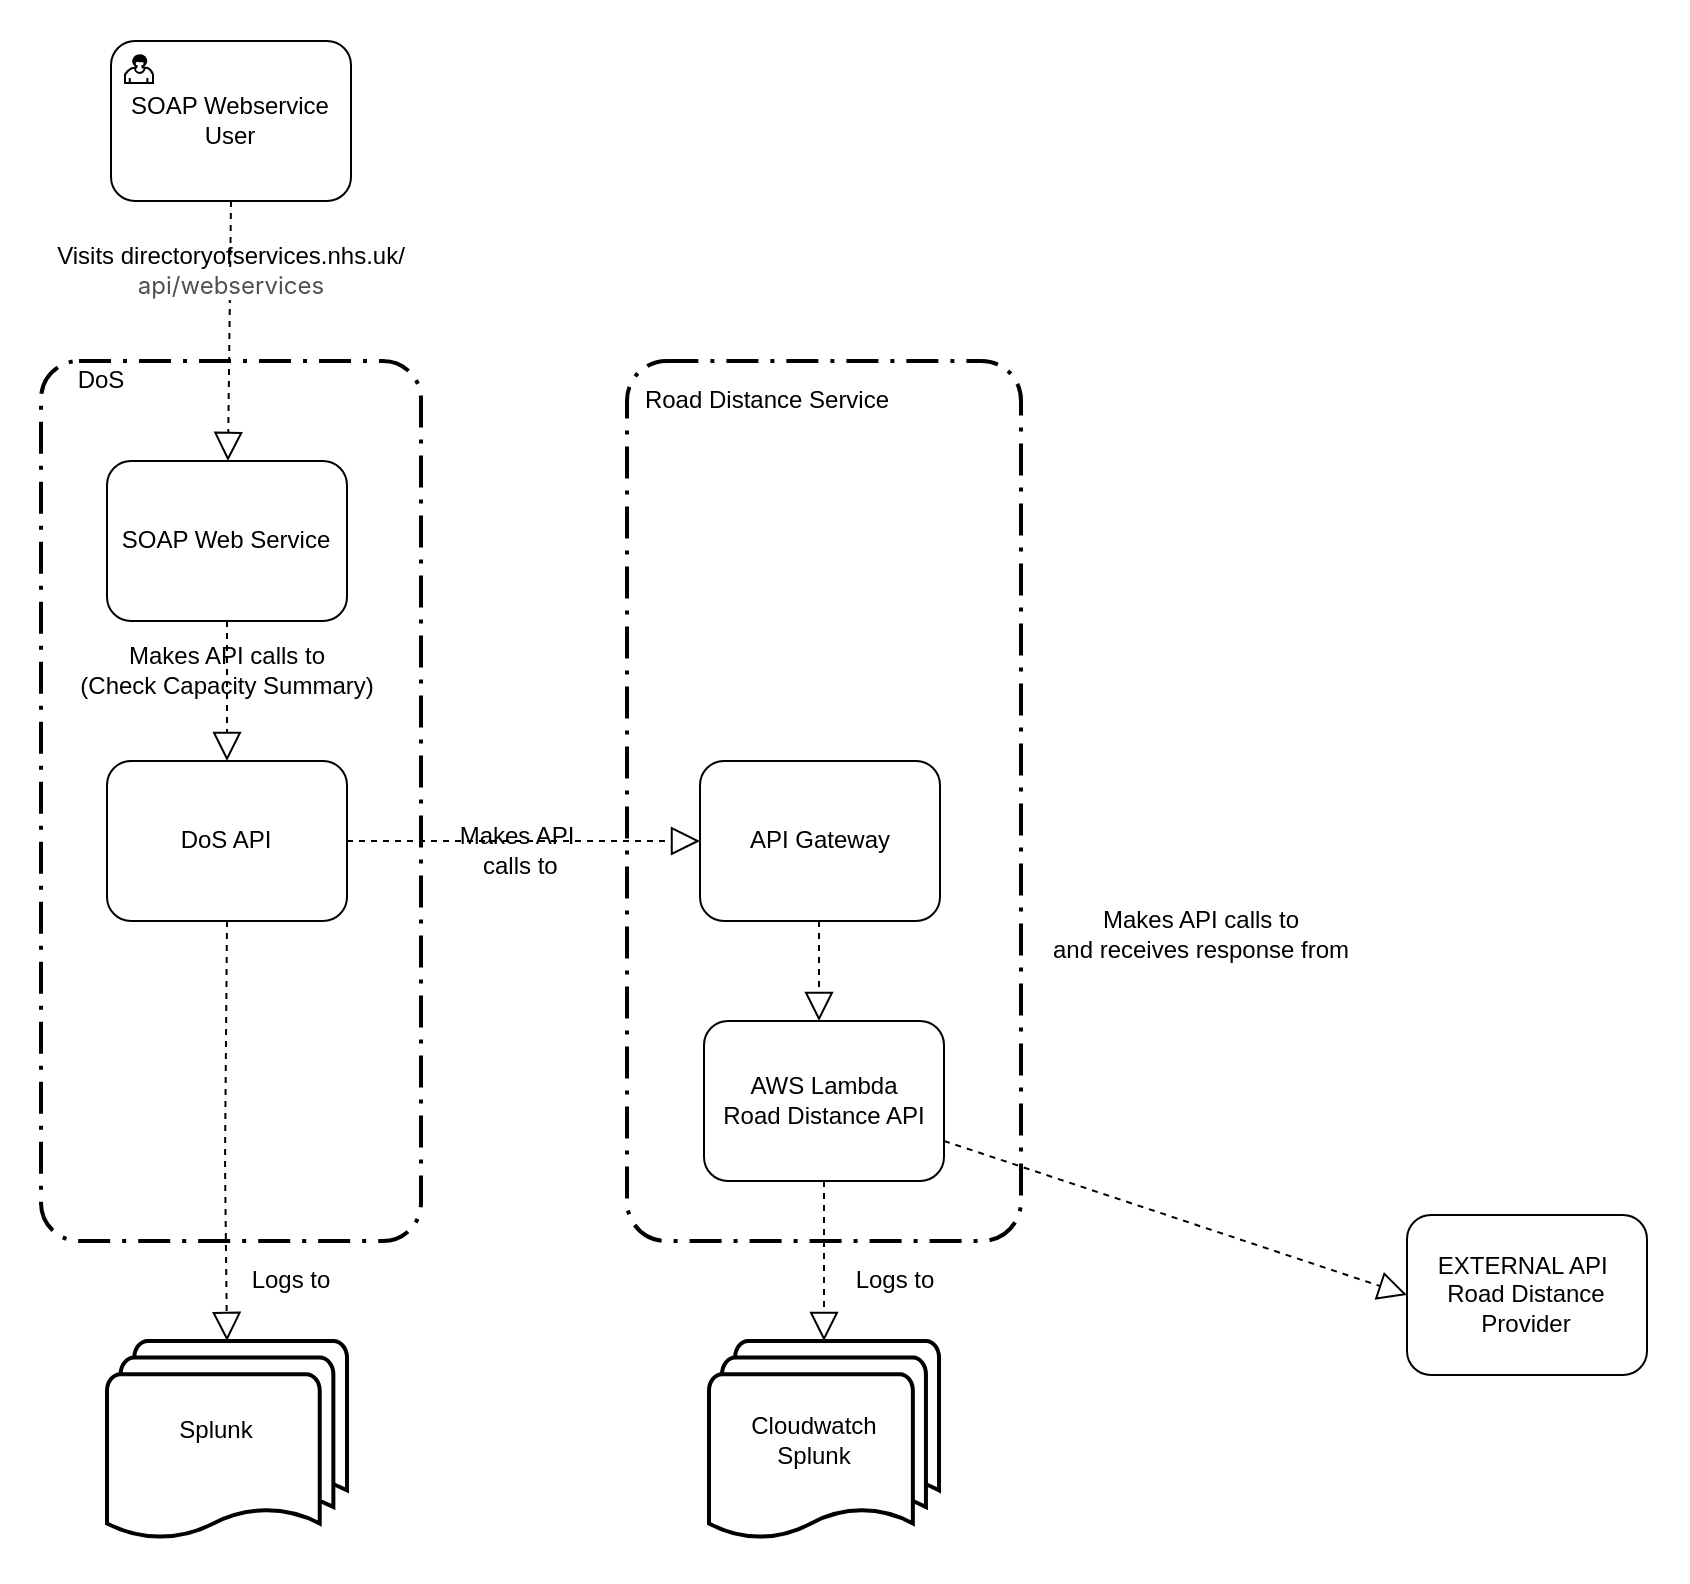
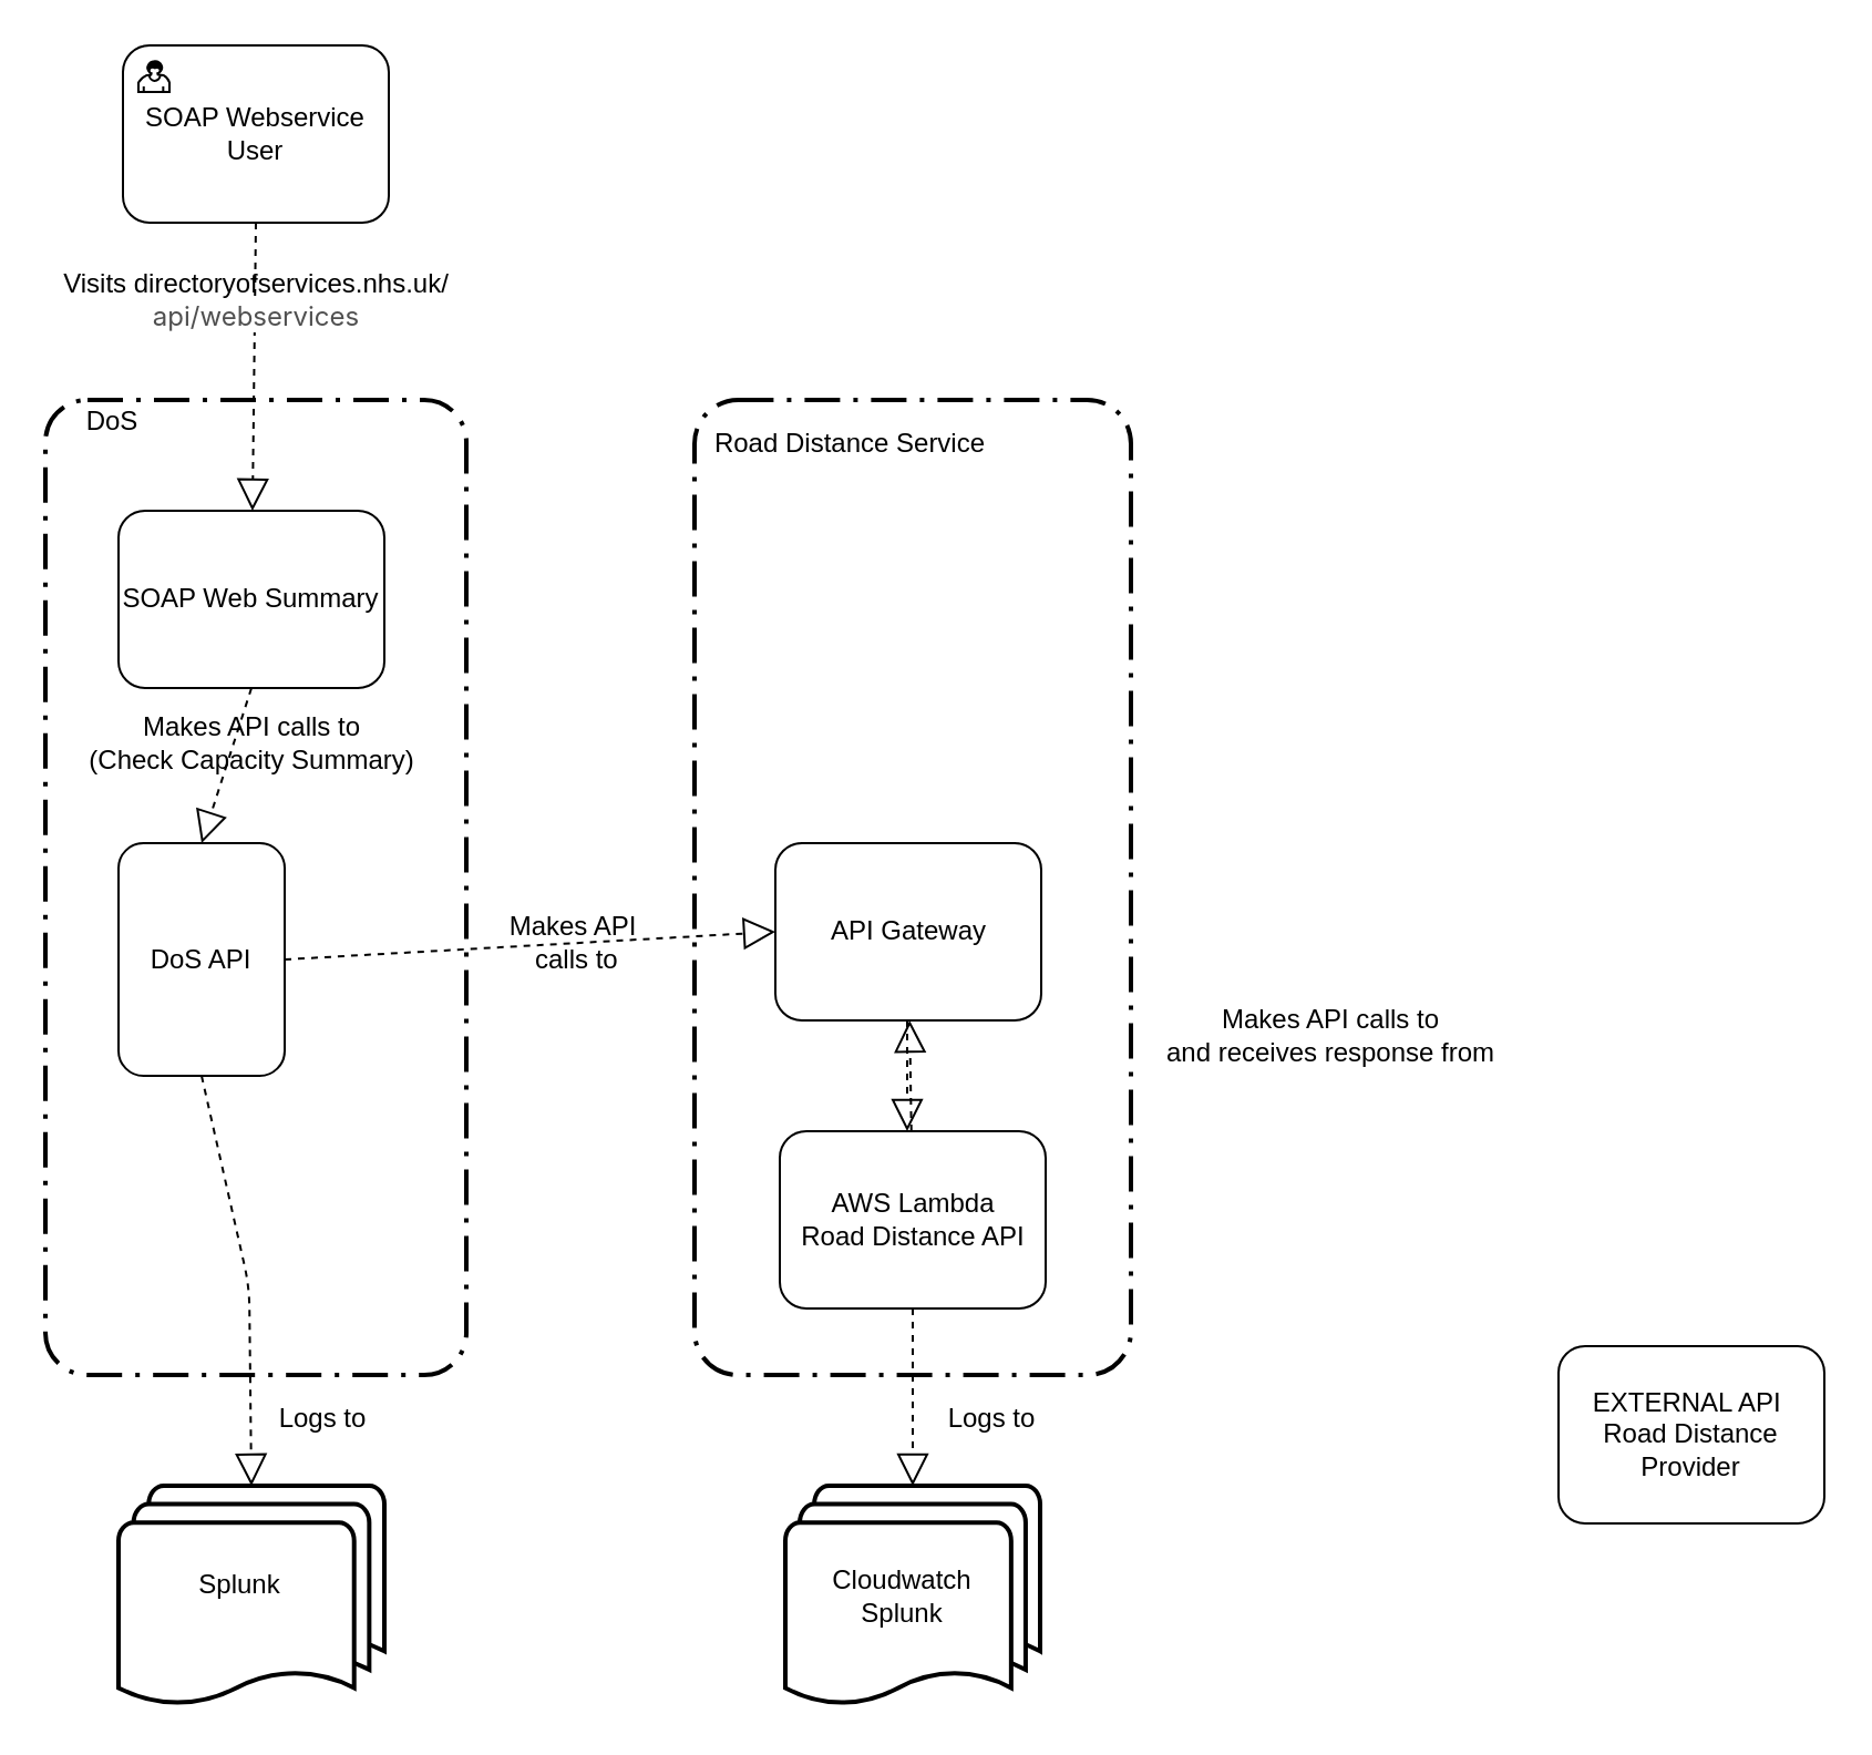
  <mxCell id="0" />
  <mxCell id="1" parent="0" />
  <mxCell id="2" value="" style="rounded=1;arcSize=10;dashed=1;strokeColor=#000000;fillColor=none;gradientColor=none;dashPattern=8 3 1 3;strokeWidth=2;" parent="1" vertex="1"><mxGeometry x="20" y="180" width="190" height="440" as="geometry" /></mxCell>
  <mxCell id="3" value="" style="rounded=1;arcSize=10;dashed=1;strokeColor=#000000;fillColor=none;gradientColor=none;dashPattern=8 3 1 3;strokeWidth=2;" parent="1" vertex="1"><mxGeometry x="313" y="180" width="197" height="440" as="geometry" /></mxCell>
  <mxCell id="4" value="SOAP Webservice User" style="html=1;whiteSpace=wrap;rounded=1;dropTarget=0;" parent="1" vertex="1"><mxGeometry x="55" y="20" width="120" height="80" as="geometry" /></mxCell>
  <mxCell id="5" value="" style="html=1;shape=mxgraph.bpmn.user_task;outlineConnect=0;" parent="4" vertex="1"><mxGeometry width="14" height="14" relative="1" as="geometry"><mxPoint x="7" y="7" as="offset" /></mxGeometry></mxCell>
  <mxCell id="6" value="AWS Lambda&lt;br&gt;Road Distance API" style="html=1;whiteSpace=wrap;rounded=1;dropTarget=0;" parent="1" vertex="1"><mxGeometry x="351.5" y="510" width="120" height="80" as="geometry" /></mxCell>
- <mxCell id="7" value="DoS API" style="rounded=1;whiteSpace=wrap;html=1;" parent="1" vertex="1"><mxGeometry x="53" y="380" width="120" height="80" as="geometry" /></mxCell>
+ <mxCell id="7" value="DoS API" style="rounded=1;whiteSpace=wrap;html=1;" parent="1" vertex="1"><mxGeometry x="53" y="380" width="75" height="105" as="geometry" /></mxCell>
  <mxCell id="8" value="EXTERNAL API&amp;nbsp;&lt;br&gt;Road Distance Provider" style="rounded=1;whiteSpace=wrap;html=1;" parent="1" vertex="1"><mxGeometry x="703" y="607" width="120" height="80" as="geometry" /></mxCell>
  <mxCell id="9" value="DoS" style="text;html=1;align=center;verticalAlign=middle;resizable=0;points=[];autosize=1;" parent="1" vertex="1"><mxGeometry x="30" y="180" width="40" height="20" as="geometry" /></mxCell>
- <mxCell id="10" value="SOAP Web Service" style="rounded=1;whiteSpace=wrap;html=1;" parent="1" vertex="1"><mxGeometry x="53" y="230" width="120" height="80" as="geometry" /></mxCell>
+ <mxCell id="10" value="SOAP Web Summary" style="rounded=1;whiteSpace=wrap;html=1;" parent="1" vertex="1"><mxGeometry x="53" y="230" width="120" height="80" as="geometry" /></mxCell>
  <mxCell id="11" value="" style="endArrow=block;dashed=1;endFill=0;endSize=12;html=1;exitX=0.5;exitY=1;exitDx=0;exitDy=0;entryX=0.5;entryY=0;entryDx=0;entryDy=0;" parent="1" source="10" target="7" edge="1"><mxGeometry width="160" relative="1" as="geometry"><mxPoint x="70" y="390" as="sourcePoint" /><mxPoint x="230" y="390" as="targetPoint" /></mxGeometry></mxCell>
  <mxCell id="12" value="" style="endArrow=block;dashed=1;endFill=0;endSize=12;html=1;exitX=0.5;exitY=1;exitDx=0;exitDy=0;" parent="1" target="10" edge="1"><mxGeometry width="160" relative="1" as="geometry"><mxPoint x="115" y="100" as="sourcePoint" /><mxPoint x="230" y="350" as="targetPoint" /></mxGeometry></mxCell>
  <mxCell id="13" value="" style="endArrow=block;dashed=1;endFill=0;endSize=12;html=1;exitX=1;exitY=0.5;exitDx=0;exitDy=0;entryX=0;entryY=0.5;entryDx=0;entryDy=0;" parent="1" source="7" target="28" edge="1"><mxGeometry width="160" relative="1" as="geometry"><mxPoint x="310" y="390" as="sourcePoint" /><mxPoint x="470" y="390" as="targetPoint" /><Array as="points" /></mxGeometry></mxCell>
- <mxCell id="14" value="" style="endArrow=block;dashed=1;endFill=0;endSize=12;html=1;entryX=0;entryY=0.5;entryDx=0;entryDy=0;" parent="1" source="6" target="8" edge="1"><mxGeometry width="160" relative="1" as="geometry"><mxPoint x="948" y="48" as="sourcePoint" /><mxPoint x="613" y="346" as="targetPoint" /></mxGeometry></mxCell>
+ <mxCell id="14" value="" style="endArrow=block;dashed=1;endFill=0;endSize=12;html=1;" parent="1" source="6" target="28" edge="1"><mxGeometry width="160" relative="1" as="geometry"><mxPoint x="948" y="48" as="sourcePoint" /><mxPoint x="613" y="346" as="targetPoint" /></mxGeometry></mxCell>
  <mxCell id="15" value="Visits directoryofservices.nhs.uk/&lt;br&gt;&lt;span style=&quot;color: rgb(80 , 80 , 80) ; font-family: &amp;#34;inter&amp;#34; , &amp;#34;opensans&amp;#34; , &amp;#34;helvetica&amp;#34; , &amp;#34;arial&amp;#34; , sans-serif ; text-align: left ; background-color: rgb(255 , 255 , 255)&quot;&gt;api/webservices&lt;/span&gt;" style="text;html=1;align=center;verticalAlign=middle;resizable=0;points=[];autosize=1;" parent="1" vertex="1"><mxGeometry x="20" y="120" width="190" height="30" as="geometry" /></mxCell>
  <mxCell id="16" value="Makes API calls to&lt;br&gt;(Check Capacity Summary)" style="text;html=1;align=center;verticalAlign=middle;resizable=0;points=[];autosize=1;" parent="1" vertex="1"><mxGeometry x="33" y="320" width="160" height="30" as="geometry" /></mxCell>
  <mxCell id="17" value="Makes API calls to&lt;br&gt;and receives response from" style="text;html=1;align=center;verticalAlign=middle;resizable=0;points=[];autosize=1;" parent="1" vertex="1"><mxGeometry x="520" y="452" width="160" height="30" as="geometry" /></mxCell>
  <mxCell id="18" value="" style="endArrow=block;dashed=1;endFill=0;endSize=12;html=1;exitX=0.5;exitY=1;exitDx=0;exitDy=0;entryX=0.5;entryY=0;entryDx=0;entryDy=0;entryPerimeter=0;" parent="1" source="6" target="24" edge="1"><mxGeometry width="160" relative="1" as="geometry"><mxPoint x="333" y="290" as="sourcePoint" /><mxPoint x="343" y="440" as="targetPoint" /><Array as="points" /></mxGeometry></mxCell>
  <mxCell id="19" value="Logs to" style="text;html=1;align=center;verticalAlign=middle;resizable=0;points=[];autosize=1;" parent="1" vertex="1"><mxGeometry x="417" y="630" width="60" height="20" as="geometry" /></mxCell>
  <mxCell id="20" value="" style="endArrow=block;dashed=1;endFill=0;endSize=12;html=1;entryX=0.5;entryY=0;entryDx=0;entryDy=0;entryPerimeter=0;exitX=0.5;exitY=1;exitDx=0;exitDy=0;" parent="1" target="22" edge="1" source="7"><mxGeometry width="160" relative="1" as="geometry"><mxPoint x="112" y="490" as="sourcePoint" /><mxPoint x="112" y="610" as="targetPoint" /><Array as="points"><mxPoint x="112" y="580" /></Array></mxGeometry></mxCell>
  <mxCell id="21" value="Logs to" style="text;html=1;align=center;verticalAlign=middle;resizable=0;points=[];autosize=1;" parent="1" vertex="1"><mxGeometry x="115" y="630" width="60" height="20" as="geometry" /></mxCell>
  <mxCell id="22" value="" style="strokeWidth=2;html=1;shape=mxgraph.flowchart.multi-document;whiteSpace=wrap;" parent="1" vertex="1"><mxGeometry x="53" y="670" width="120" height="100" as="geometry" /></mxCell>
  <mxCell id="23" value="" style="group" parent="1" vertex="1" connectable="0"><mxGeometry x="354" y="670" width="115" height="100" as="geometry" /></mxCell>
  <mxCell id="24" value="" style="strokeWidth=2;html=1;shape=mxgraph.flowchart.multi-document;whiteSpace=wrap;" parent="23" vertex="1"><mxGeometry width="115" height="100" as="geometry" /></mxCell>
  <mxCell id="25" value="Cloudwatch&lt;br&gt;Splunk" style="text;html=1;strokeColor=none;fillColor=none;align=center;verticalAlign=middle;whiteSpace=wrap;rounded=0;" parent="23" vertex="1"><mxGeometry x="15" y="25" width="76" height="50" as="geometry" /></mxCell>
  <mxCell id="26" value="Road Distance Service" style="text;html=1;align=center;verticalAlign=middle;resizable=0;points=[];autosize=1;" parent="1" vertex="1"><mxGeometry x="313" y="190" width="140" height="20" as="geometry" /></mxCell>
  <mxCell id="27" value="Makes API&lt;br&gt;&amp;nbsp;calls to" style="text;html=1;align=center;verticalAlign=middle;resizable=0;points=[];autosize=1;" parent="1" vertex="1"><mxGeometry x="223" y="410" width="70" height="30" as="geometry" /></mxCell>
  <mxCell id="28" value="API Gateway" style="html=1;whiteSpace=wrap;rounded=1;dropTarget=0;" vertex="1" parent="1"><mxGeometry x="349.5" y="380" width="120" height="80" as="geometry" /></mxCell>
  <mxCell id="29" value="Splunk" style="text;html=1;strokeColor=none;fillColor=none;align=center;verticalAlign=middle;whiteSpace=wrap;rounded=0;" vertex="1" parent="1"><mxGeometry x="70" y="690" width="76" height="50" as="geometry" /></mxCell>
  <mxCell id="30" value="" style="endArrow=block;dashed=1;endFill=0;endSize=12;html=1;entryX=0.5;entryY=0;entryDx=0;entryDy=0;" edge="1" parent="1"><mxGeometry width="160" relative="1" as="geometry"><mxPoint x="409" y="460" as="sourcePoint" /><mxPoint x="409" y="510" as="targetPoint" /></mxGeometry></mxCell>
